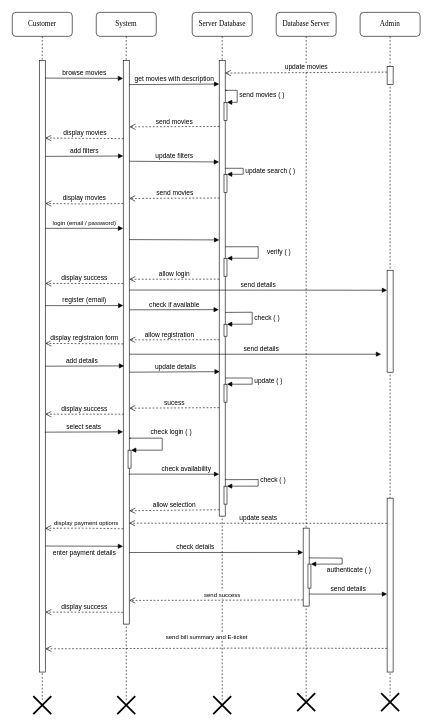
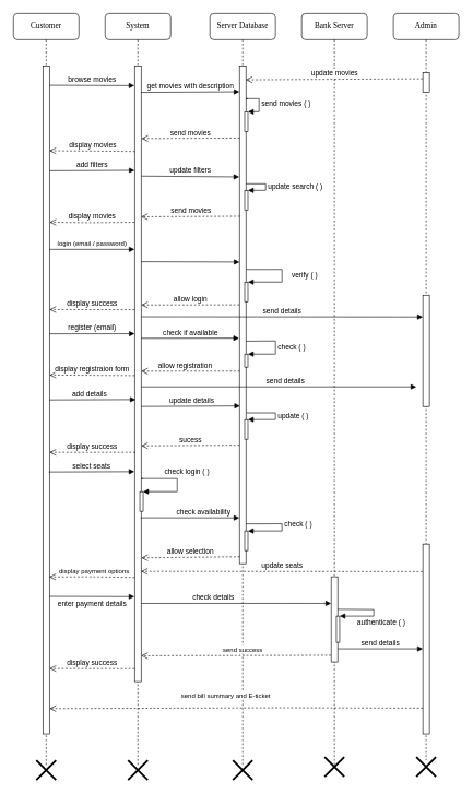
  <mxCell id="0" />
  <mxCell id="1" parent="0" />
  <mxCell id="2" value="System" style="shape=umlLifeline;perimeter=lifelinePerimeter;whiteSpace=wrap;html=1;container=1;collapsible=0;recursiveResize=0;outlineConnect=0;rounded=1;shadow=0;comic=0;labelBackgroundColor=none;strokeWidth=1;fontFamily=Verdana;fontSize=12;align=center;" parent="1" vertex="1"><mxGeometry x="160" y="20" width="100" height="1150" as="geometry" /></mxCell>
  <mxCell id="3" value="" style="html=1;points=[];perimeter=orthogonalPerimeter;rounded=0;shadow=0;comic=0;labelBackgroundColor=none;strokeWidth=1;fontFamily=Verdana;fontSize=12;align=center;" parent="2" vertex="1"><mxGeometry x="45" y="80" width="10" height="940" as="geometry" /></mxCell>
  <mxCell id="4" value="" style="html=1;points=[];perimeter=orthogonalPerimeter;strokeColor=#000000;fillColor=#ffffff;" parent="2" vertex="1"><mxGeometry x="53" y="730" width="5" height="30" as="geometry" /></mxCell>
  <mxCell id="5" value="check login ( )" style="edgeStyle=orthogonalEdgeStyle;html=1;align=left;spacingLeft=2;endArrow=block;rounded=0;entryX=1;entryY=0;" parent="2" target="4" edge="1"><mxGeometry x="-0.469" y="10" relative="1" as="geometry"><mxPoint x="58" y="710" as="sourcePoint" /><Array as="points"><mxPoint x="55" y="710" /><mxPoint x="110" y="710" /><mxPoint x="110" y="730" /></Array><mxPoint as="offset" /></mxGeometry></mxCell>
  <mxCell id="6" value="Server Database" style="shape=umlLifeline;perimeter=lifelinePerimeter;whiteSpace=wrap;html=1;container=1;collapsible=0;recursiveResize=0;outlineConnect=0;rounded=1;shadow=0;comic=0;labelBackgroundColor=none;strokeWidth=1;fontFamily=Verdana;fontSize=12;align=center;" parent="1" vertex="1"><mxGeometry x="320" y="20" width="100" height="1150" as="geometry" /></mxCell>
  <mxCell id="7" value="" style="html=1;points=[];perimeter=orthogonalPerimeter;rounded=0;shadow=0;comic=0;labelBackgroundColor=none;strokeWidth=1;fontFamily=Verdana;fontSize=12;align=center;" parent="6" vertex="1"><mxGeometry x="45" y="80" width="10" height="760" as="geometry" /></mxCell>
  <mxCell id="8" value="send movies ( )" style="edgeStyle=orthogonalEdgeStyle;html=1;align=left;spacingLeft=2;endArrow=block;rounded=0;entryX=1;entryY=0;" parent="6" target="18" edge="1"><mxGeometry relative="1" as="geometry"><mxPoint x="58" y="130" as="sourcePoint" /><Array as="points"><mxPoint x="55" y="130" /><mxPoint x="75" y="130" /><mxPoint x="75" y="170" /></Array></mxGeometry></mxCell>
  <mxCell id="9" value="" style="html=1;points=[];perimeter=orthogonalPerimeter;strokeColor=#000000;fillColor=#ffffff;" parent="6" vertex="1"><mxGeometry x="53" y="270" width="5" height="30" as="geometry" /></mxCell>
  <mxCell id="10" value="" style="html=1;points=[];perimeter=orthogonalPerimeter;strokeColor=#000000;fillColor=#ffffff;" parent="6" vertex="1"><mxGeometry x="53" y="410" width="5" height="30" as="geometry" /></mxCell>
  <mxCell id="11" value="" style="html=1;points=[];perimeter=orthogonalPerimeter;strokeColor=#000000;fillColor=#ffffff;" parent="6" vertex="1"><mxGeometry x="53" y="520" width="5" height="20" as="geometry" /></mxCell>
  <mxCell id="12" value="check ( )" style="edgeStyle=orthogonalEdgeStyle;html=1;align=left;spacingLeft=2;endArrow=block;rounded=0;entryX=1;entryY=0;exitX=1.009;exitY=0.553;exitDx=0;exitDy=0;exitPerimeter=0;" parent="6" source="7" target="11" edge="1"><mxGeometry x="0.025" relative="1" as="geometry"><mxPoint x="60" y="500" as="sourcePoint" /><Array as="points"><mxPoint x="60" y="500" /><mxPoint x="100" y="500" /><mxPoint x="100" y="520" /></Array><mxPoint as="offset" /></mxGeometry></mxCell>
  <mxCell id="13" value="" style="html=1;points=[];perimeter=orthogonalPerimeter;strokeColor=#000000;fillColor=#ffffff;" parent="6" vertex="1"><mxGeometry x="53" y="620" width="5" height="30" as="geometry" /></mxCell>
  <mxCell id="14" value="update ( )" style="edgeStyle=orthogonalEdgeStyle;html=1;align=left;spacingLeft=2;endArrow=block;rounded=0;entryX=1;entryY=0;exitX=1.005;exitY=0.697;exitDx=0;exitDy=0;exitPerimeter=0;" parent="6" source="7" target="13" edge="1"><mxGeometry relative="1" as="geometry"><mxPoint x="57" y="610" as="sourcePoint" /><Array as="points"><mxPoint x="100" y="610" /><mxPoint x="100" y="620" /></Array></mxGeometry></mxCell>
  <mxCell id="15" value="" style="html=1;points=[];perimeter=orthogonalPerimeter;strokeColor=#000000;fillColor=#ffffff;" parent="6" vertex="1"><mxGeometry x="53" y="790" width="5" height="30" as="geometry" /></mxCell>
  <mxCell id="16" value="check ( )" style="edgeStyle=orthogonalEdgeStyle;html=1;align=left;spacingLeft=2;endArrow=block;rounded=0;entryX=1;entryY=0;exitX=0.961;exitY=0.92;exitDx=0;exitDy=0;exitPerimeter=0;" parent="6" source="7" target="15" edge="1"><mxGeometry x="-0.068" relative="1" as="geometry"><mxPoint x="58" y="780" as="sourcePoint" /><Array as="points"><mxPoint x="58" y="779" /><mxPoint x="110" y="779" /><mxPoint x="110" y="790" /></Array><mxPoint as="offset" /></mxGeometry></mxCell>
  <mxCell id="17" value="update search ( )" style="edgeStyle=orthogonalEdgeStyle;html=1;align=left;spacingLeft=2;endArrow=block;rounded=0;entryX=1;entryY=0;" parent="6" source="7" target="9" edge="1"><mxGeometry relative="1" as="geometry"><mxPoint x="60" y="260" as="sourcePoint" /><Array as="points"><mxPoint x="85" y="260" /><mxPoint x="85" y="270" /></Array></mxGeometry></mxCell>
  <mxCell id="18" value="" style="html=1;points=[];perimeter=orthogonalPerimeter;strokeColor=#000000;fillColor=#ffffff;" parent="6" vertex="1"><mxGeometry x="53" y="150" width="5" height="30" as="geometry" /></mxCell>
  <mxCell id="19" value="verify ( )" style="edgeStyle=orthogonalEdgeStyle;html=1;align=left;spacingLeft=2;endArrow=block;rounded=0;entryX=1;entryY=0;exitX=1.018;exitY=0.409;exitDx=0;exitDy=0;exitPerimeter=0;" parent="6" source="7" target="10" edge="1"><mxGeometry x="0.174" y="-15" relative="1" as="geometry"><mxPoint x="60" y="390" as="sourcePoint" /><Array as="points"><mxPoint x="110" y="391" /><mxPoint x="110" y="410" /></Array><mxPoint x="11" y="5" as="offset" /></mxGeometry></mxCell>
- <mxCell id="20" value="Database Server" style="shape=umlLifeline;perimeter=lifelinePerimeter;whiteSpace=wrap;html=1;container=1;collapsible=0;recursiveResize=0;outlineConnect=0;rounded=1;shadow=0;comic=0;labelBackgroundColor=none;strokeWidth=1;fontFamily=Verdana;fontSize=12;align=center;" parent="1" vertex="1"><mxGeometry x="460" y="20" width="100" height="1150" as="geometry" /></mxCell>
+ <mxCell id="20" value="Bank Server" style="shape=umlLifeline;perimeter=lifelinePerimeter;whiteSpace=wrap;html=1;container=1;collapsible=0;recursiveResize=0;outlineConnect=0;rounded=1;shadow=0;comic=0;labelBackgroundColor=none;strokeWidth=1;fontFamily=Verdana;fontSize=12;align=center;" parent="1" vertex="1"><mxGeometry x="460" y="20" width="100" height="1150" as="geometry" /></mxCell>
  <mxCell id="21" value="" style="html=1;points=[];perimeter=orthogonalPerimeter;rounded=0;shadow=0;comic=0;labelBackgroundColor=none;strokeWidth=1;fontFamily=Verdana;fontSize=12;align=center;" parent="20" vertex="1"><mxGeometry x="45" y="860" width="10" height="130" as="geometry" /></mxCell>
  <mxCell id="22" value="authenticate ( )" style="edgeStyle=orthogonalEdgeStyle;html=1;align=left;spacingLeft=2;endArrow=block;rounded=0;entryX=1;entryY=0;exitX=0.987;exitY=0.382;exitDx=0;exitDy=0;exitPerimeter=0;" parent="20" source="21" target="23" edge="1"><mxGeometry x="0.601" y="10" relative="1" as="geometry"><mxPoint x="63" y="910" as="sourcePoint" /><Array as="points"><mxPoint x="63" y="910" /><mxPoint x="110" y="910" /><mxPoint x="110" y="920" /></Array><mxPoint as="offset" /></mxGeometry></mxCell>
  <mxCell id="23" value="" style="html=1;points=[];perimeter=orthogonalPerimeter;strokeColor=#000000;fillColor=#ffffff;" parent="20" vertex="1"><mxGeometry x="53" y="920" width="5" height="40" as="geometry" /></mxCell>
  <mxCell id="24" value="Admin" style="shape=umlLifeline;perimeter=lifelinePerimeter;whiteSpace=wrap;html=1;container=1;collapsible=0;recursiveResize=0;outlineConnect=0;rounded=1;shadow=0;comic=0;labelBackgroundColor=none;strokeWidth=1;fontFamily=Verdana;fontSize=12;align=center;" parent="1" vertex="1"><mxGeometry x="600" y="20" width="100" height="1140" as="geometry" /></mxCell>
  <mxCell id="25" value="" style="html=1;points=[];perimeter=orthogonalPerimeter;rounded=0;shadow=0;comic=0;labelBackgroundColor=none;strokeWidth=1;fontFamily=Verdana;fontSize=12;align=center;" parent="24" vertex="1"><mxGeometry x="45" y="810" width="10" height="290" as="geometry" /></mxCell>
  <mxCell id="26" value="" style="html=1;points=[];perimeter=orthogonalPerimeter;rounded=0;shadow=0;comic=0;labelBackgroundColor=none;strokeWidth=1;fontFamily=Verdana;fontSize=12;align=center;" parent="24" vertex="1"><mxGeometry x="45" y="430" width="10" height="170" as="geometry" /></mxCell>
  <mxCell id="27" value="Customer" style="shape=umlLifeline;perimeter=lifelinePerimeter;whiteSpace=wrap;html=1;container=1;collapsible=0;recursiveResize=0;outlineConnect=0;rounded=1;shadow=0;comic=0;labelBackgroundColor=none;strokeWidth=1;fontFamily=Verdana;fontSize=12;align=center;" parent="1" vertex="1"><mxGeometry x="20" y="20" width="100" height="1150" as="geometry" /></mxCell>
  <mxCell id="28" value="" style="html=1;points=[];perimeter=orthogonalPerimeter;rounded=0;shadow=0;comic=0;labelBackgroundColor=none;strokeWidth=1;fontFamily=Verdana;fontSize=12;align=center;" parent="27" vertex="1"><mxGeometry x="45" y="80" width="10" height="1020" as="geometry" /></mxCell>
  <mxCell id="29" value="" style="html=1;points=[];perimeter=orthogonalPerimeter;rounded=0;shadow=0;comic=0;labelBackgroundColor=none;strokeWidth=1;fontFamily=Verdana;fontSize=12;align=center;" parent="1" vertex="1"><mxGeometry x="645" y="110" width="10" height="30" as="geometry" /></mxCell>
  <mxCell id="30" value="&lt;font style=&quot;font-size: 10px&quot;&gt;login (email / password)&lt;/font&gt;" style="html=1;verticalAlign=bottom;endArrow=block;entryX=-0.011;entryY=0.298;entryDx=0;entryDy=0;entryPerimeter=0;" parent="1" source="28" target="3" edge="1"><mxGeometry width="80" relative="1" as="geometry"><mxPoint x="85" y="380" as="sourcePoint" /><mxPoint x="200" y="380" as="targetPoint" /></mxGeometry></mxCell>
  <mxCell id="31" value="" style="html=1;verticalAlign=bottom;endArrow=block;exitX=0.989;exitY=0.318;exitDx=0;exitDy=0;exitPerimeter=0;entryX=0.011;entryY=0.394;entryDx=0;entryDy=0;entryPerimeter=0;" parent="1" source="3" target="7" edge="1"><mxGeometry width="80" relative="1" as="geometry"><mxPoint x="225" y="400" as="sourcePoint" /><mxPoint x="355" y="400" as="targetPoint" /></mxGeometry></mxCell>
  <mxCell id="32" value="allow login" style="html=1;verticalAlign=bottom;endArrow=open;dashed=1;endSize=8;exitX=-0.011;exitY=0.48;exitDx=0;exitDy=0;exitPerimeter=0;" parent="1" source="7" edge="1"><mxGeometry relative="1" as="geometry"><mxPoint x="345" y="465" as="sourcePoint" /><mxPoint x="215" y="465" as="targetPoint" /></mxGeometry></mxCell>
  <mxCell id="33" value="display success" style="html=1;verticalAlign=bottom;endArrow=open;dashed=1;endSize=8;exitX=-0.014;exitY=0.396;exitDx=0;exitDy=0;exitPerimeter=0;" parent="1" source="3" edge="1"><mxGeometry relative="1" as="geometry"><mxPoint x="200" y="472" as="sourcePoint" /><mxPoint x="75" y="472" as="targetPoint" /><Array as="points" /></mxGeometry></mxCell>
  <mxCell id="34" value="register (email)" style="html=1;verticalAlign=bottom;endArrow=block;entryX=0.007;entryY=0.435;entryDx=0;entryDy=0;entryPerimeter=0;" parent="1" target="3" edge="1"><mxGeometry width="80" relative="1" as="geometry"><mxPoint x="75" y="509" as="sourcePoint" /><mxPoint x="200" y="509" as="targetPoint" /></mxGeometry></mxCell>
  <mxCell id="35" value="check if available" style="html=1;verticalAlign=bottom;endArrow=block;entryX=-0.069;entryY=0.547;entryDx=0;entryDy=0;entryPerimeter=0;" parent="1" target="7" edge="1"><mxGeometry width="80" relative="1" as="geometry"><mxPoint x="215" y="516" as="sourcePoint" /><mxPoint x="360" y="516" as="targetPoint" /></mxGeometry></mxCell>
  <mxCell id="36" value="send details" style="html=1;verticalAlign=bottom;endArrow=block;entryX=0;entryY=0.196;entryDx=0;entryDy=0;entryPerimeter=0;" parent="1" target="26" edge="1"><mxGeometry width="80" relative="1" as="geometry"><mxPoint x="215" y="483" as="sourcePoint" /><mxPoint x="640" y="483" as="targetPoint" /></mxGeometry></mxCell>
  <mxCell id="37" value="add details" style="html=1;verticalAlign=bottom;endArrow=block;entryX=0.145;entryY=0.542;entryDx=0;entryDy=0;entryPerimeter=0;" parent="1" target="3" edge="1"><mxGeometry x="-0.069" width="80" relative="1" as="geometry"><mxPoint x="75" y="610" as="sourcePoint" /><mxPoint x="195" y="610" as="targetPoint" /><mxPoint as="offset" /></mxGeometry></mxCell>
  <mxCell id="38" value="send details" style="html=1;verticalAlign=bottom;endArrow=block;exitX=0.903;exitY=0.278;exitDx=0;exitDy=0;exitPerimeter=0;" parent="1" edge="1"><mxGeometry x="0.048" width="80" relative="1" as="geometry"><mxPoint x="215.03" y="590" as="sourcePoint" /><mxPoint x="635" y="590" as="targetPoint" /><mxPoint as="offset" /></mxGeometry></mxCell>
  <mxCell id="39" value="add filters" style="html=1;verticalAlign=bottom;endArrow=block;exitX=1.038;exitY=0.157;exitDx=0;exitDy=0;exitPerimeter=0;" parent="1" source="28" edge="1"><mxGeometry width="80" relative="1" as="geometry"><mxPoint x="84.03" y="259.5" as="sourcePoint" /><mxPoint x="205" y="259.5" as="targetPoint" /></mxGeometry></mxCell>
  <mxCell id="40" value="allow registration" style="html=1;verticalAlign=bottom;endArrow=open;dashed=1;endSize=8;exitX=0.027;exitY=0.613;exitDx=0;exitDy=0;exitPerimeter=0;" parent="1" source="7" edge="1"><mxGeometry x="0.103" relative="1" as="geometry"><mxPoint x="360" y="566" as="sourcePoint" /><mxPoint x="215" y="566" as="targetPoint" /><mxPoint as="offset" /></mxGeometry></mxCell>
  <mxCell id="41" value="display registraion form" style="html=1;verticalAlign=bottom;endArrow=open;dashed=1;endSize=8;exitX=-0.011;exitY=0.503;exitDx=0;exitDy=0;exitPerimeter=0;" parent="1" source="3" edge="1"><mxGeometry x="-0.001" relative="1" as="geometry"><mxPoint x="195" y="572" as="sourcePoint" /><mxPoint x="75" y="572" as="targetPoint" /><mxPoint as="offset" /></mxGeometry></mxCell>
  <mxCell id="42" value="update details" style="html=1;verticalAlign=bottom;endArrow=block;entryX=0.086;entryY=0.683;entryDx=0;entryDy=0;entryPerimeter=0;" parent="1" target="7" edge="1"><mxGeometry x="0.022" width="80" relative="1" as="geometry"><mxPoint x="215" y="620" as="sourcePoint" /><mxPoint x="352" y="620.5" as="targetPoint" /><mxPoint as="offset" /></mxGeometry></mxCell>
  <mxCell id="43" value="sucess" style="html=1;verticalAlign=bottom;endArrow=open;dashed=1;endSize=8;exitX=-0.01;exitY=0.762;exitDx=0;exitDy=0;exitPerimeter=0;" parent="1" source="7" edge="1"><mxGeometry relative="1" as="geometry"><mxPoint x="360" y="680" as="sourcePoint" /><mxPoint x="215" y="680" as="targetPoint" /></mxGeometry></mxCell>
  <mxCell id="44" value="display success" style="html=1;verticalAlign=bottom;endArrow=open;dashed=1;endSize=8;" parent="1" edge="1"><mxGeometry relative="1" as="geometry"><mxPoint x="206" y="690" as="sourcePoint" /><mxPoint x="75" y="690" as="targetPoint" /></mxGeometry></mxCell>
  <mxCell id="45" value="update filters" style="html=1;verticalAlign=bottom;endArrow=block;exitX=1.019;exitY=0.179;exitDx=0;exitDy=0;exitPerimeter=0;entryX=-0.028;entryY=0.223;entryDx=0;entryDy=0;entryPerimeter=0;" parent="1" source="3" target="7" edge="1"><mxGeometry width="80" relative="1" as="geometry"><mxPoint x="225.03" y="269.5" as="sourcePoint" /><mxPoint x="346" y="269.5" as="targetPoint" /></mxGeometry></mxCell>
  <mxCell id="46" value="send movies" style="html=1;verticalAlign=bottom;endArrow=open;dashed=1;endSize=8;exitX=0.056;exitY=0.302;exitDx=0;exitDy=0;exitPerimeter=0;entryX=0.989;entryY=0.245;entryDx=0;entryDy=0;entryPerimeter=0;" parent="1" source="7" target="3" edge="1"><mxGeometry relative="1" as="geometry"><mxPoint x="360" y="330" as="sourcePoint" /><mxPoint x="225" y="329.5" as="targetPoint" /></mxGeometry></mxCell>
  <mxCell id="47" value="display movies" style="html=1;verticalAlign=bottom;endArrow=open;dashed=1;endSize=8;entryX=1.011;entryY=0.234;entryDx=0;entryDy=0;entryPerimeter=0;exitX=-0.025;exitY=0.254;exitDx=0;exitDy=0;exitPerimeter=0;" parent="1" source="3" target="28" edge="1"><mxGeometry relative="1" as="geometry"><mxPoint x="200" y="339" as="sourcePoint" /><mxPoint x="85" y="339.5" as="targetPoint" /><Array as="points"><mxPoint x="135" y="339.5" /></Array></mxGeometry></mxCell>
  <mxCell id="48" value="select seats" style="html=1;verticalAlign=bottom;endArrow=block;exitX=0.903;exitY=0.278;exitDx=0;exitDy=0;exitPerimeter=0;entryX=-0.028;entryY=0.659;entryDx=0;entryDy=0;entryPerimeter=0;" parent="1" target="3" edge="1"><mxGeometry width="80" relative="1" as="geometry"><mxPoint x="74.03" y="720" as="sourcePoint" /><mxPoint x="200" y="720" as="targetPoint" /></mxGeometry></mxCell>
  <mxCell id="49" value="check availability" style="html=1;verticalAlign=bottom;endArrow=block;exitX=0.917;exitY=0.734;exitDx=0;exitDy=0;exitPerimeter=0;entryX=-0.01;entryY=0.908;entryDx=0;entryDy=0;entryPerimeter=0;" parent="1" source="3" target="7" edge="1"><mxGeometry x="0.272" width="80" relative="1" as="geometry"><mxPoint x="220" y="790" as="sourcePoint" /><mxPoint x="360" y="790" as="targetPoint" /><mxPoint as="offset" /></mxGeometry></mxCell>
  <mxCell id="50" value="allow selection" style="html=1;verticalAlign=bottom;endArrow=open;dashed=1;endSize=8;entryX=1.014;entryY=0.799;entryDx=0;entryDy=0;entryPerimeter=0;exitX=0.028;exitY=0.986;exitDx=0;exitDy=0;exitPerimeter=0;" parent="1" source="7" target="3" edge="1"><mxGeometry relative="1" as="geometry"><mxPoint x="360" y="850" as="sourcePoint" /><mxPoint x="230" y="850" as="targetPoint" /></mxGeometry></mxCell>
  <mxCell id="51" value="&lt;font style=&quot;font-size: 10px&quot;&gt;display payment options&lt;/font&gt;" style="html=1;verticalAlign=bottom;endArrow=open;dashed=1;endSize=8;entryX=0.956;entryY=0.765;entryDx=0;entryDy=0;entryPerimeter=0;exitX=0;exitY=0.831;exitDx=0;exitDy=0;exitPerimeter=0;" parent="1" source="3" target="28" edge="1"><mxGeometry x="-0.043" relative="1" as="geometry"><mxPoint x="200" y="880" as="sourcePoint" /><mxPoint x="90" y="880" as="targetPoint" /><Array as="points"><mxPoint x="140" y="880" /></Array><mxPoint as="offset" /></mxGeometry></mxCell>
  <mxCell id="52" value="enter payment details" style="html=1;verticalAlign=bottom;endArrow=block;exitX=1.023;exitY=0.794;exitDx=0;exitDy=0;exitPerimeter=0;entryX=-0.028;entryY=0.862;entryDx=0;entryDy=0;entryPerimeter=0;" parent="1" source="28" target="3" edge="1"><mxGeometry x="0.001" y="-20" width="80" relative="1" as="geometry"><mxPoint x="79.53" y="910" as="sourcePoint" /><mxPoint x="200.5" y="910" as="targetPoint" /><mxPoint as="offset" /></mxGeometry></mxCell>
  <mxCell id="53" value="check details" style="html=1;verticalAlign=bottom;endArrow=block;exitX=1.018;exitY=0.873;exitDx=0;exitDy=0;exitPerimeter=0;entryX=-0.006;entryY=0.312;entryDx=0;entryDy=0;entryPerimeter=0;" parent="1" source="3" target="21" edge="1"><mxGeometry x="-0.241" width="80" relative="1" as="geometry"><mxPoint x="220" y="921" as="sourcePoint" /><mxPoint x="500" y="921" as="targetPoint" /><mxPoint as="offset" /></mxGeometry></mxCell>
  <mxCell id="54" value="update seats" style="html=1;verticalAlign=bottom;endArrow=open;dashed=1;endSize=8;entryX=0.972;entryY=0.821;entryDx=0;entryDy=0;entryPerimeter=0;exitX=-0.03;exitY=0.145;exitDx=0;exitDy=0;exitPerimeter=0;" parent="1" source="25" target="3" edge="1"><mxGeometry relative="1" as="geometry"><mxPoint x="640" y="872" as="sourcePoint" /><mxPoint x="220" y="870" as="targetPoint" /></mxGeometry></mxCell>
  <mxCell id="55" value="&lt;span style=&quot;font-size: 10px&quot;&gt;send success&lt;/span&gt;" style="html=1;verticalAlign=bottom;endArrow=open;dashed=1;endSize=8;entryX=1;entryY=0.958;entryDx=0;entryDy=0;entryPerimeter=0;exitX=-0.03;exitY=0.921;exitDx=0;exitDy=0;exitPerimeter=0;" parent="1" source="21" target="3" edge="1"><mxGeometry x="-0.07" relative="1" as="geometry"><mxPoint x="500" y="1000" as="sourcePoint" /><mxPoint x="220" y="1001" as="targetPoint" /><Array as="points"><mxPoint x="440" y="1000" /></Array><mxPoint as="offset" /></mxGeometry></mxCell>
  <mxCell id="56" value="send details" style="html=1;verticalAlign=bottom;endArrow=block;" parent="1" source="21" edge="1"><mxGeometry width="80" relative="1" as="geometry"><mxPoint x="524.03" y="990" as="sourcePoint" /><mxPoint x="645" y="990" as="targetPoint" /></mxGeometry></mxCell>
  <mxCell id="57" value="display success" style="html=1;verticalAlign=bottom;endArrow=open;dashed=1;endSize=8;entryX=1.013;entryY=0.902;entryDx=0;entryDy=0;entryPerimeter=0;exitX=-0.03;exitY=0.979;exitDx=0;exitDy=0;exitPerimeter=0;" parent="1" source="3" target="28" edge="1"><mxGeometry relative="1" as="geometry"><mxPoint x="200" y="1020" as="sourcePoint" /><mxPoint x="80" y="1020" as="targetPoint" /></mxGeometry></mxCell>
  <mxCell id="58" value="&lt;span style=&quot;font-size: 10px&quot;&gt;send bill summary and E-ticket&lt;/span&gt;" style="html=1;verticalAlign=bottom;endArrow=open;dashed=1;endSize=8;exitX=-0.006;exitY=0.864;exitDx=0;exitDy=0;exitPerimeter=0;entryX=0.995;entryY=0.962;entryDx=0;entryDy=0;entryPerimeter=0;" parent="1" source="25" target="28" edge="1"><mxGeometry x="0.091" y="-14" relative="1" as="geometry"><mxPoint x="640" y="1081" as="sourcePoint" /><mxPoint x="90" y="1081" as="targetPoint" /><Array as="points"><mxPoint x="430" y="1080" /></Array><mxPoint x="10" y="4" as="offset" /></mxGeometry></mxCell>
  <mxCell id="59" value="browse movies" style="html=1;verticalAlign=bottom;endArrow=block;exitX=0.96;exitY=0.029;exitDx=0;exitDy=0;exitPerimeter=0;entryX=-0.032;entryY=0.032;entryDx=0;entryDy=0;entryPerimeter=0;" parent="1" source="28" target="3" edge="1"><mxGeometry width="80" relative="1" as="geometry"><mxPoint x="80" y="130" as="sourcePoint" /><mxPoint x="201" y="130" as="targetPoint" /></mxGeometry></mxCell>
  <mxCell id="60" value="get movies with description" style="html=1;verticalAlign=bottom;endArrow=block;exitX=0.961;exitY=0.043;exitDx=0;exitDy=0;exitPerimeter=0;entryX=0;entryY=0.052;entryDx=0;entryDy=0;entryPerimeter=0;" parent="1" source="3" target="7" edge="1"><mxGeometry width="80" relative="1" as="geometry"><mxPoint x="230" y="140" as="sourcePoint" /><mxPoint x="351" y="140" as="targetPoint" /></mxGeometry></mxCell>
  <mxCell id="61" value="send movies" style="html=1;verticalAlign=bottom;endArrow=open;dashed=1;endSize=8;entryX=1.04;entryY=0.118;entryDx=0;entryDy=0;entryPerimeter=0;exitX=0.027;exitY=0.145;exitDx=0;exitDy=0;exitPerimeter=0;" parent="1" source="7" target="3" edge="1"><mxGeometry relative="1" as="geometry"><mxPoint x="360" y="210" as="sourcePoint" /><mxPoint x="230" y="210" as="targetPoint" /></mxGeometry></mxCell>
  <mxCell id="62" value="display movies" style="html=1;verticalAlign=bottom;endArrow=open;dashed=1;endSize=8;exitX=0.053;exitY=0.139;exitDx=0;exitDy=0;exitPerimeter=0;entryX=0.987;entryY=0.127;entryDx=0;entryDy=0;entryPerimeter=0;" parent="1" source="3" target="28" edge="1"><mxGeometry relative="1" as="geometry"><mxPoint x="195" y="230" as="sourcePoint" /><mxPoint x="85" y="230" as="targetPoint" /><Array as="points"><mxPoint x="135" y="230" /></Array></mxGeometry></mxCell>
  <mxCell id="63" value="" style="shape=umlDestroy;whiteSpace=wrap;html=1;strokeWidth=3;fillColor=none;" parent="1" vertex="1"><mxGeometry x="55" y="1160" width="30" height="30" as="geometry" /></mxCell>
  <mxCell id="64" value="" style="shape=umlDestroy;whiteSpace=wrap;html=1;strokeWidth=3;fillColor=none;" parent="1" vertex="1"><mxGeometry x="495" y="1155" width="30" height="30" as="geometry" /></mxCell>
  <mxCell id="65" value="" style="shape=umlDestroy;whiteSpace=wrap;html=1;strokeWidth=3;fillColor=none;" parent="1" vertex="1"><mxGeometry x="195" y="1160" width="30" height="30" as="geometry" /></mxCell>
  <mxCell id="66" value="" style="shape=umlDestroy;whiteSpace=wrap;html=1;strokeWidth=3;fillColor=none;" parent="1" vertex="1"><mxGeometry x="635" y="1155" width="30" height="30" as="geometry" /></mxCell>
  <mxCell id="67" value="" style="shape=umlDestroy;whiteSpace=wrap;html=1;strokeWidth=3;fillColor=none;" parent="1" vertex="1"><mxGeometry x="355" y="1160" width="30" height="30" as="geometry" /></mxCell>
  <mxCell id="68" value="update movies" style="html=1;verticalAlign=bottom;endArrow=open;dashed=1;endSize=8;entryX=0.94;entryY=0.028;entryDx=0;entryDy=0;entryPerimeter=0;exitX=-0.011;exitY=0.32;exitDx=0;exitDy=0;exitPerimeter=0;" parent="1" source="29" target="7" edge="1"><mxGeometry relative="1" as="geometry"><mxPoint x="640" y="120" as="sourcePoint" /><mxPoint x="380" y="120" as="targetPoint" /></mxGeometry></mxCell>
